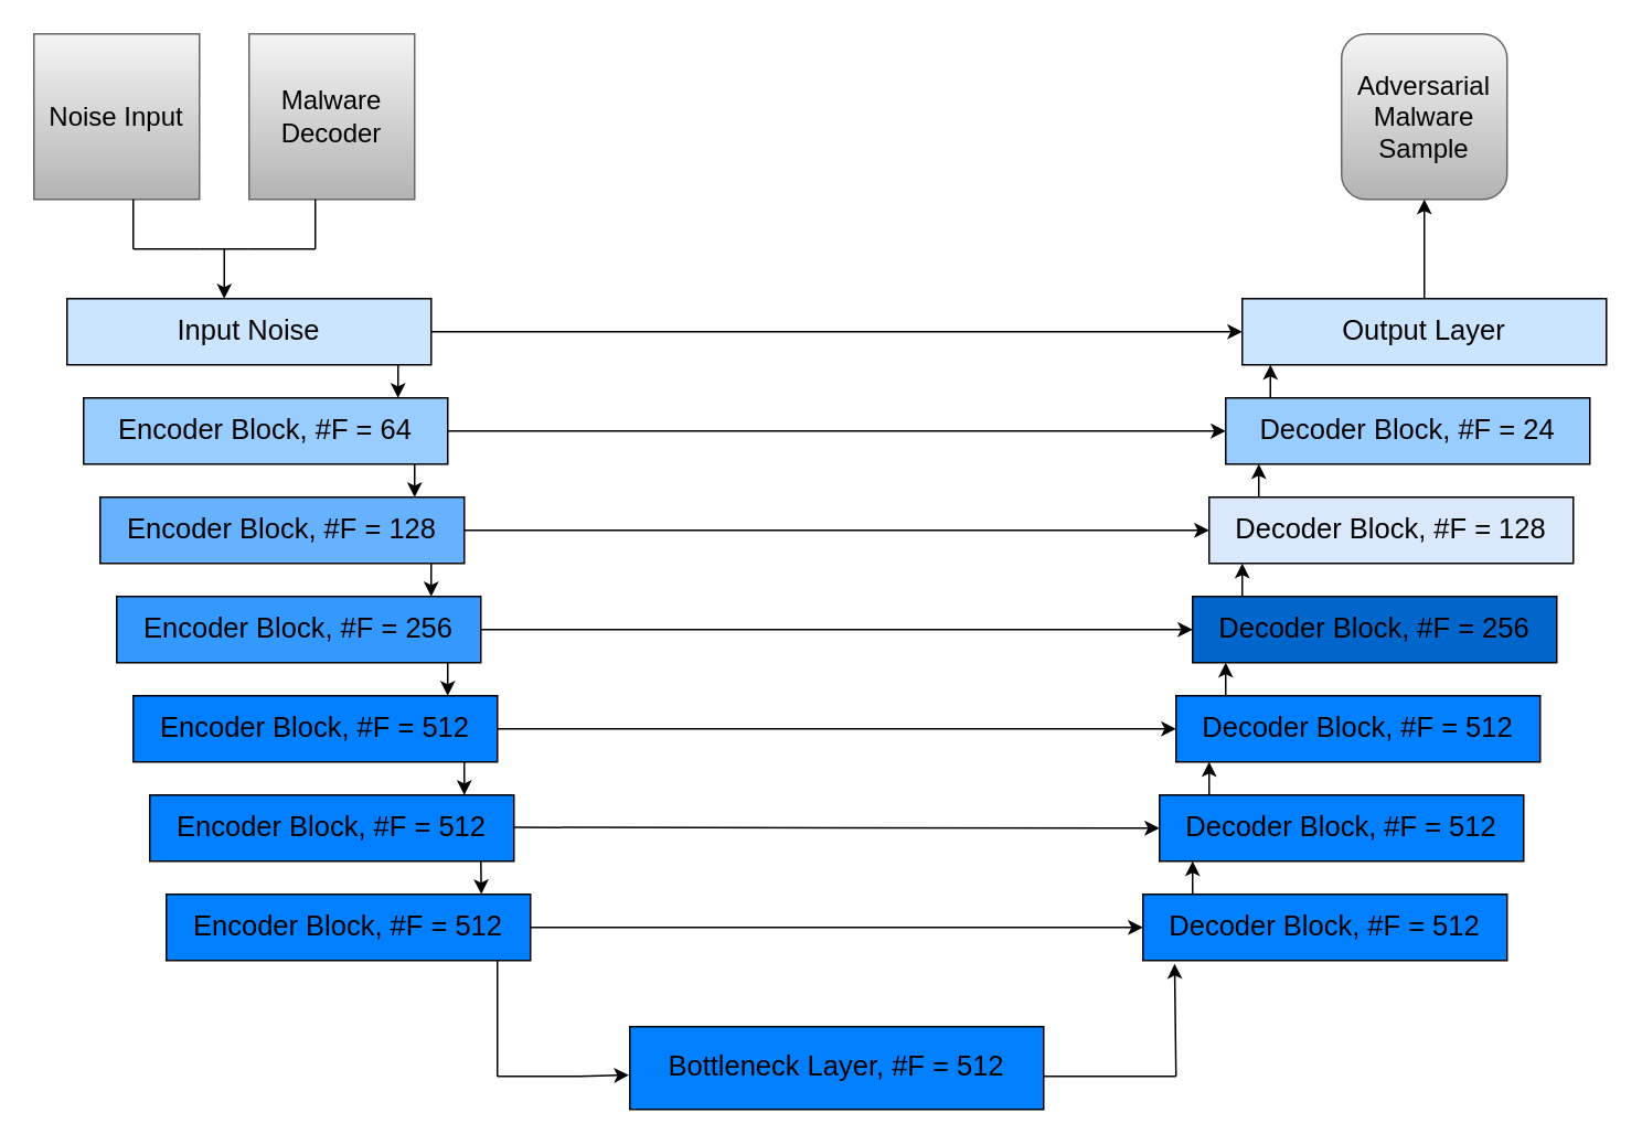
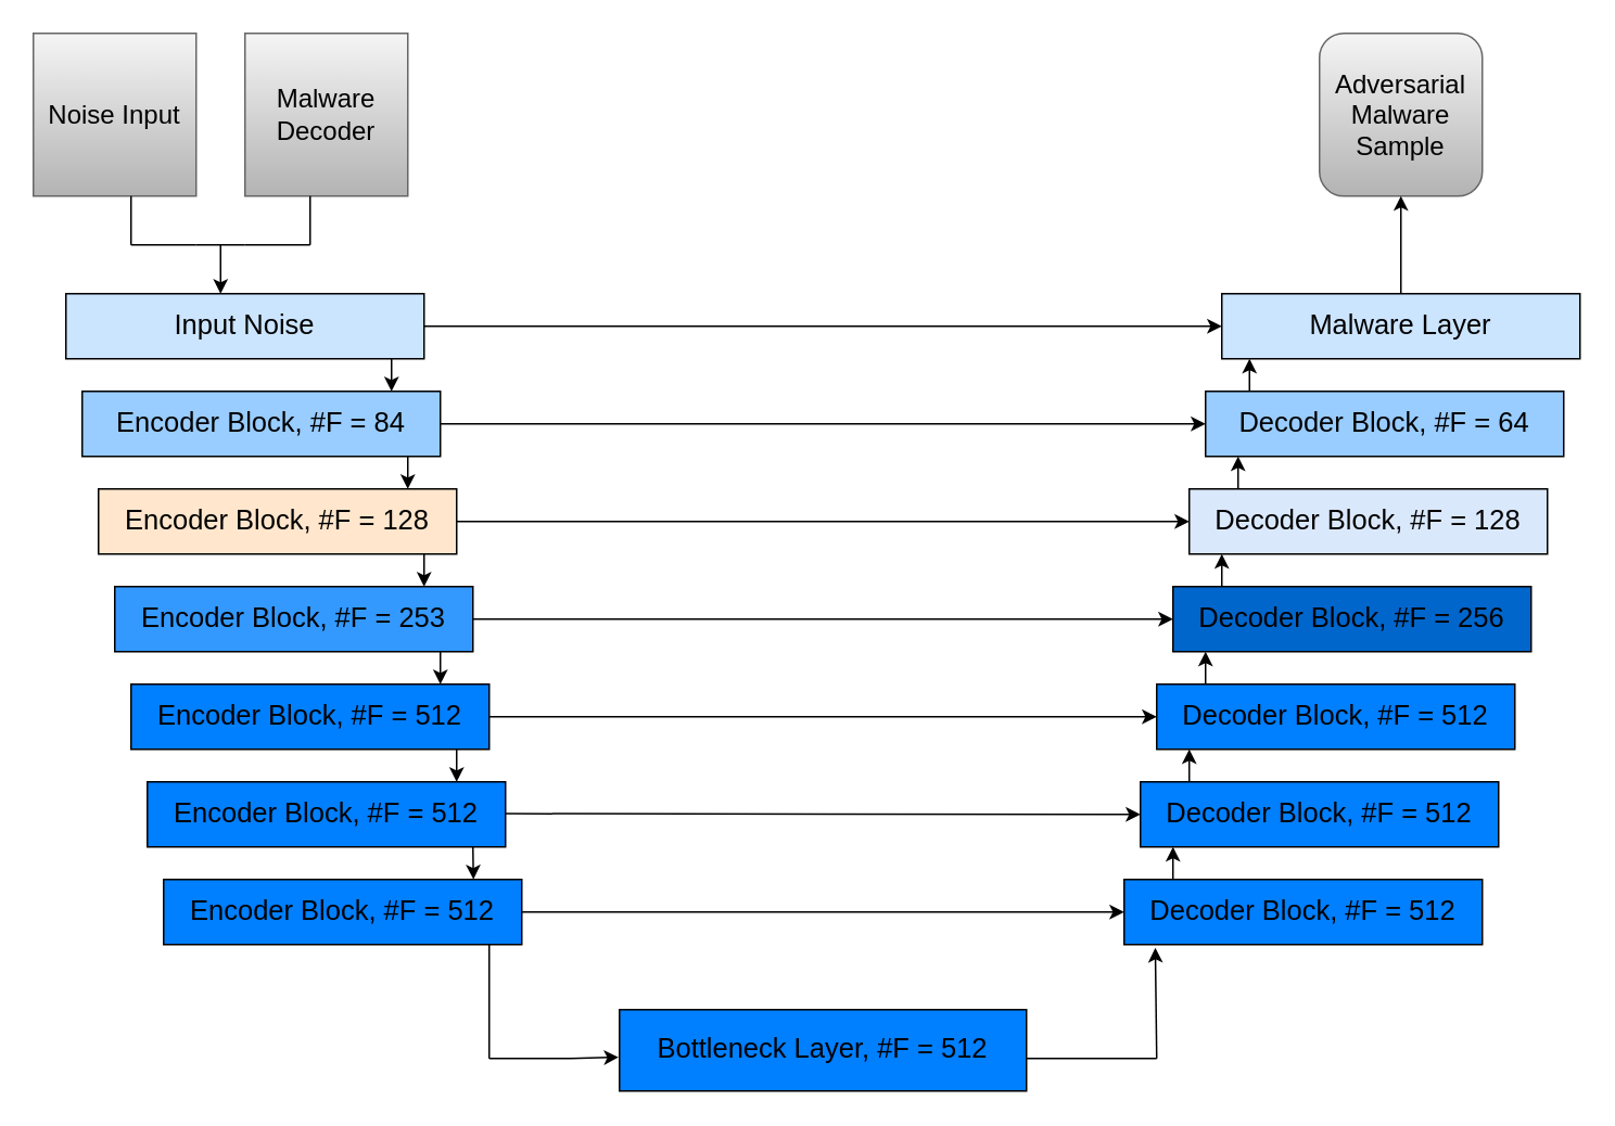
  <mxCell id="0" />
  <mxCell id="1" parent="0" />
  <mxCell id="2" value="&lt;font style=&quot;font-size: 16px;&quot;&gt;Noise Input&lt;/font&gt;" style="rounded=0;whiteSpace=wrap;html=1;fillColor=#f5f5f5;gradientColor=#b3b3b3;strokeColor=#666666;" parent="1" vertex="1"><mxGeometry x="20" y="20" width="100" height="100" as="geometry" /></mxCell>
  <mxCell id="3" value="&lt;font style=&quot;font-size: 16px;&quot;&gt;Malware Decoder&lt;/font&gt;" style="rounded=0;whiteSpace=wrap;html=1;fillColor=#f5f5f5;gradientColor=#b3b3b3;strokeColor=#666666;" parent="1" vertex="1"><mxGeometry x="150" y="20" width="100" height="100" as="geometry" /></mxCell>
  <mxCell id="4" value="&lt;font style=&quot;font-size: 17px;&quot;&gt;Input Noise&lt;/font&gt;" style="rounded=0;whiteSpace=wrap;html=1;fillColor=#CCE5FF;" parent="1" vertex="1"><mxGeometry x="40" y="180" width="220" height="40" as="geometry" /></mxCell>
  <mxCell id="5" value="" style="endArrow=none;html=1;rounded=0;" parent="1" edge="1"><mxGeometry width="50" height="50" relative="1" as="geometry"><mxPoint x="80" y="150" as="sourcePoint" /><mxPoint x="80" y="120" as="targetPoint" /></mxGeometry></mxCell>
  <mxCell id="6" value="" style="endArrow=none;html=1;rounded=0;" parent="1" edge="1"><mxGeometry width="50" height="50" relative="1" as="geometry"><mxPoint x="190" y="150" as="sourcePoint" /><mxPoint x="190" y="120" as="targetPoint" /></mxGeometry></mxCell>
  <mxCell id="7" value="" style="endArrow=none;html=1;rounded=0;" parent="1" edge="1"><mxGeometry width="50" height="50" relative="1" as="geometry"><mxPoint x="80" y="150" as="sourcePoint" /><mxPoint x="120" y="150" as="targetPoint" /></mxGeometry></mxCell>
  <mxCell id="8" value="" style="endArrow=none;html=1;rounded=0;" parent="1" edge="1"><mxGeometry width="50" height="50" relative="1" as="geometry"><mxPoint x="150" y="150" as="sourcePoint" /><mxPoint x="190" y="150" as="targetPoint" /></mxGeometry></mxCell>
  <mxCell id="9" value="" style="endArrow=none;html=1;rounded=0;" parent="1" edge="1"><mxGeometry width="50" height="50" relative="1" as="geometry"><mxPoint x="120" y="150" as="sourcePoint" /><mxPoint x="150" y="150" as="targetPoint" /></mxGeometry></mxCell>
- <mxCell id="10" value="&lt;span style=&quot;font-size: 17px;&quot;&gt;Encoder Block, #F = 64&lt;/span&gt;" style="rounded=0;whiteSpace=wrap;html=1;fillColor=#99CCFF;" vertex="1" parent="1"><mxGeometry x="50" y="240" width="220" height="40" as="geometry" /></mxCell>
- <mxCell id="11" value="&lt;span style=&quot;font-size: 17px;&quot;&gt;Encoder Block, #F = 128&lt;/span&gt;" style="rounded=0;whiteSpace=wrap;html=1;fillColor=#66B2FF;" vertex="1" parent="1"><mxGeometry x="60" y="300" width="220" height="40" as="geometry" /></mxCell>
- <mxCell id="12" value="&lt;span style=&quot;font-size: 17px;&quot;&gt;Encoder Block, #F = 256&lt;/span&gt;" style="rounded=0;whiteSpace=wrap;html=1;fillColor=#3399FF;" vertex="1" parent="1"><mxGeometry x="70" y="360" width="220" height="40" as="geometry" /></mxCell>
+ <mxCell id="10" value="&lt;span style=&quot;font-size: 17px;&quot;&gt;Encoder Block, #F = 84&lt;/span&gt;" style="rounded=0;whiteSpace=wrap;html=1;fillColor=#99CCFF;" vertex="1" parent="1"><mxGeometry x="50" y="240" width="220" height="40" as="geometry" /></mxCell>
+ <mxCell id="11" value="&lt;span style=&quot;font-size: 17px;&quot;&gt;Encoder Block, #F = 128&lt;/span&gt;" style="rounded=0;whiteSpace=wrap;html=1;fillColor=#ffe6cc;" vertex="1" parent="1"><mxGeometry x="60" y="300" width="220" height="40" as="geometry" /></mxCell>
+ <mxCell id="12" value="&lt;span style=&quot;font-size: 17px;&quot;&gt;Encoder Block, #F = 253&lt;/span&gt;" style="rounded=0;whiteSpace=wrap;html=1;fillColor=#3399FF;" vertex="1" parent="1"><mxGeometry x="70" y="360" width="220" height="40" as="geometry" /></mxCell>
  <mxCell id="13" value="&lt;span style=&quot;font-size: 17px;&quot;&gt;Encoder Block, #F = 512&lt;/span&gt;" style="rounded=0;whiteSpace=wrap;html=1;fillColor=#007FFF;" vertex="1" parent="1"><mxGeometry x="80" y="420" width="220" height="40" as="geometry" /></mxCell>
  <mxCell id="14" value="&lt;span style=&quot;font-size: 17px;&quot;&gt;Encoder Block, #F = 512&lt;/span&gt;" style="rounded=0;whiteSpace=wrap;html=1;fillColor=#007FFF;" vertex="1" parent="1"><mxGeometry x="90" y="480" width="220" height="40" as="geometry" /></mxCell>
  <mxCell id="15" value="&lt;span style=&quot;font-size: 17px;&quot;&gt;Encoder Block, #F = 512&lt;/span&gt;" style="rounded=0;whiteSpace=wrap;html=1;fillColor=#007FFF;" vertex="1" parent="1"><mxGeometry x="100" y="540" width="220" height="40" as="geometry" /></mxCell>
  <mxCell id="16" value="&lt;span style=&quot;font-size: 17px;&quot;&gt;Bottleneck Layer, #F = 512&lt;/span&gt;" style="rounded=0;whiteSpace=wrap;html=1;fillColor=#007fff;" vertex="1" parent="1"><mxGeometry x="380" y="620" width="250" height="50" as="geometry" /></mxCell>
  <mxCell id="17" value="&lt;span style=&quot;font-size: 17px;&quot;&gt;Decoder Block, #F = 512&lt;/span&gt;" style="rounded=0;whiteSpace=wrap;html=1;fillColor=#007FFF;" vertex="1" parent="1"><mxGeometry x="690" y="540" width="220" height="40" as="geometry" /></mxCell>
  <mxCell id="18" value="&lt;span style=&quot;font-size: 17px;&quot;&gt;Decoder Block, #F = 512&lt;/span&gt;" style="rounded=0;whiteSpace=wrap;html=1;fillColor=#007FFF;" vertex="1" parent="1"><mxGeometry x="700" y="480" width="220" height="40" as="geometry" /></mxCell>
  <mxCell id="19" value="&lt;span style=&quot;font-size: 17px;&quot;&gt;Decoder Block, #F = 512&lt;/span&gt;" style="rounded=0;whiteSpace=wrap;html=1;fillColor=#007FFF;" vertex="1" parent="1"><mxGeometry x="710" y="420" width="220" height="40" as="geometry" /></mxCell>
  <mxCell id="20" value="&lt;span style=&quot;font-size: 17px;&quot;&gt;Decoder Block, #F = 256&lt;/span&gt;" style="rounded=0;whiteSpace=wrap;html=1;fillColor=#0066cc;" vertex="1" parent="1"><mxGeometry x="720" y="360" width="220" height="40" as="geometry" /></mxCell>
  <mxCell id="21" value="&lt;span style=&quot;font-size: 17px;&quot;&gt;Decoder Block, #F = 128&lt;/span&gt;" style="rounded=0;whiteSpace=wrap;html=1;fillColor=#dae8fc;" vertex="1" parent="1"><mxGeometry x="730" y="300" width="220" height="40" as="geometry" /></mxCell>
- <mxCell id="22" value="&lt;span style=&quot;font-size: 17px;&quot;&gt;Decoder Block, #F = 24&lt;/span&gt;" style="rounded=0;whiteSpace=wrap;html=1;fillColor=#99CCFF;" vertex="1" parent="1"><mxGeometry x="740" y="240" width="220" height="40" as="geometry" /></mxCell>
- <mxCell id="23" value="&lt;span style=&quot;font-size: 17px;&quot;&gt;Output Layer&lt;/span&gt;" style="rounded=0;whiteSpace=wrap;html=1;fillColor=#CCE5FF;" vertex="1" parent="1"><mxGeometry x="750" y="180" width="220" height="40" as="geometry" /></mxCell>
+ <mxCell id="22" value="&lt;span style=&quot;font-size: 17px;&quot;&gt;Decoder Block, #F = 64&lt;/span&gt;" style="rounded=0;whiteSpace=wrap;html=1;fillColor=#99CCFF;" vertex="1" parent="1"><mxGeometry x="740" y="240" width="220" height="40" as="geometry" /></mxCell>
+ <mxCell id="23" value="&lt;span style=&quot;font-size: 17px;&quot;&gt;Malware Layer&lt;/span&gt;" style="rounded=0;whiteSpace=wrap;html=1;fillColor=#CCE5FF;" vertex="1" parent="1"><mxGeometry x="750" y="180" width="220" height="40" as="geometry" /></mxCell>
  <mxCell id="24" value="&lt;font style=&quot;font-size: 16px;&quot;&gt;Adversarial Malware Sample&lt;/font&gt;" style="whiteSpace=wrap;html=1;fillColor=#f5f5f5;gradientColor=#b3b3b3;strokeColor=#666666;rounded=1;" vertex="1" parent="1"><mxGeometry x="810" y="20" width="100" height="100" as="geometry" /></mxCell>
  <mxCell id="25" value="" style="endArrow=classic;html=1;rounded=0;" edge="1" parent="1"><mxGeometry width="50" height="50" relative="1" as="geometry"><mxPoint x="135" y="150" as="sourcePoint" /><mxPoint x="135" y="180" as="targetPoint" /></mxGeometry></mxCell>
  <mxCell id="26" value="" style="endArrow=classic;html=1;rounded=0;entryX=0.865;entryY=-0.001;entryDx=0;entryDy=0;entryPerimeter=0;" edge="1" parent="1" target="15"><mxGeometry width="50" height="50" relative="1" as="geometry"><mxPoint x="290" y="520" as="sourcePoint" /><mxPoint x="340" y="470" as="targetPoint" /></mxGeometry></mxCell>
  <mxCell id="27" value="" style="endArrow=classic;html=1;rounded=0;entryX=0.865;entryY=-0.001;entryDx=0;entryDy=0;entryPerimeter=0;" edge="1" parent="1"><mxGeometry width="50" height="50" relative="1" as="geometry"><mxPoint x="280" y="460" as="sourcePoint" /><mxPoint x="280" y="480" as="targetPoint" /></mxGeometry></mxCell>
  <mxCell id="28" value="" style="endArrow=classic;html=1;rounded=0;entryX=0.865;entryY=-0.001;entryDx=0;entryDy=0;entryPerimeter=0;" edge="1" parent="1"><mxGeometry width="50" height="50" relative="1" as="geometry"><mxPoint x="270" y="400" as="sourcePoint" /><mxPoint x="270" y="420" as="targetPoint" /></mxGeometry></mxCell>
  <mxCell id="29" value="" style="endArrow=classic;html=1;rounded=0;entryX=0.865;entryY=-0.001;entryDx=0;entryDy=0;entryPerimeter=0;" edge="1" parent="1"><mxGeometry width="50" height="50" relative="1" as="geometry"><mxPoint x="260" y="340" as="sourcePoint" /><mxPoint x="260" y="360" as="targetPoint" /></mxGeometry></mxCell>
  <mxCell id="30" value="" style="endArrow=classic;html=1;rounded=0;entryX=0.865;entryY=-0.001;entryDx=0;entryDy=0;entryPerimeter=0;" edge="1" parent="1"><mxGeometry width="50" height="50" relative="1" as="geometry"><mxPoint x="250" y="280" as="sourcePoint" /><mxPoint x="250" y="300" as="targetPoint" /></mxGeometry></mxCell>
  <mxCell id="31" value="" style="endArrow=classic;html=1;rounded=0;entryX=0.865;entryY=-0.001;entryDx=0;entryDy=0;entryPerimeter=0;" edge="1" parent="1"><mxGeometry width="50" height="50" relative="1" as="geometry"><mxPoint x="240" y="220" as="sourcePoint" /><mxPoint x="240" y="240" as="targetPoint" /><Array as="points"><mxPoint x="240" y="230" /></Array></mxGeometry></mxCell>
  <mxCell id="32" value="" style="endArrow=classic;html=1;rounded=0;entryX=0.865;entryY=-0.001;entryDx=0;entryDy=0;entryPerimeter=0;" edge="1" parent="1"><mxGeometry width="50" height="50" relative="1" as="geometry"><mxPoint x="720" y="540" as="sourcePoint" /><mxPoint x="720" y="520" as="targetPoint" /></mxGeometry></mxCell>
  <mxCell id="33" value="" style="endArrow=classic;html=1;rounded=0;entryX=0.865;entryY=-0.001;entryDx=0;entryDy=0;entryPerimeter=0;" edge="1" parent="1"><mxGeometry width="50" height="50" relative="1" as="geometry"><mxPoint x="730" y="480" as="sourcePoint" /><mxPoint x="730" y="460" as="targetPoint" /></mxGeometry></mxCell>
  <mxCell id="34" value="" style="endArrow=classic;html=1;rounded=0;entryX=0.865;entryY=-0.001;entryDx=0;entryDy=0;entryPerimeter=0;" edge="1" parent="1"><mxGeometry width="50" height="50" relative="1" as="geometry"><mxPoint x="740" y="420" as="sourcePoint" /><mxPoint x="740" y="400" as="targetPoint" /></mxGeometry></mxCell>
  <mxCell id="35" value="" style="endArrow=classic;html=1;rounded=0;entryX=0.865;entryY=-0.001;entryDx=0;entryDy=0;entryPerimeter=0;" edge="1" parent="1"><mxGeometry width="50" height="50" relative="1" as="geometry"><mxPoint x="750" y="360" as="sourcePoint" /><mxPoint x="750" y="340" as="targetPoint" /></mxGeometry></mxCell>
  <mxCell id="36" value="" style="endArrow=classic;html=1;rounded=0;entryX=0.865;entryY=-0.001;entryDx=0;entryDy=0;entryPerimeter=0;" edge="1" parent="1"><mxGeometry width="50" height="50" relative="1" as="geometry"><mxPoint x="760" y="300" as="sourcePoint" /><mxPoint x="760" y="280" as="targetPoint" /></mxGeometry></mxCell>
  <mxCell id="37" value="" style="endArrow=classic;html=1;rounded=0;entryX=0.865;entryY=-0.001;entryDx=0;entryDy=0;entryPerimeter=0;" edge="1" parent="1"><mxGeometry width="50" height="50" relative="1" as="geometry"><mxPoint x="767" y="240" as="sourcePoint" /><mxPoint x="767" y="220" as="targetPoint" /></mxGeometry></mxCell>
  <mxCell id="38" value="" style="endArrow=classic;html=1;rounded=0;entryX=0.5;entryY=1;entryDx=0;entryDy=0;" edge="1" parent="1" target="24"><mxGeometry width="50" height="50" relative="1" as="geometry"><mxPoint x="860" y="180" as="sourcePoint" /><mxPoint x="910" y="130" as="targetPoint" /></mxGeometry></mxCell>
  <mxCell id="39" value="" style="endArrow=classic;html=1;rounded=0;entryX=-0.002;entryY=0.585;entryDx=0;entryDy=0;entryPerimeter=0;" edge="1" parent="1" target="16"><mxGeometry width="50" height="50" relative="1" as="geometry"><mxPoint x="300" y="650" as="sourcePoint" /><mxPoint x="350" y="590" as="targetPoint" /><Array as="points"><mxPoint x="350" y="650" /></Array></mxGeometry></mxCell>
  <mxCell id="40" value="" style="endArrow=none;html=1;rounded=0;" edge="1" parent="1"><mxGeometry width="50" height="50" relative="1" as="geometry"><mxPoint x="300" y="650" as="sourcePoint" /><mxPoint x="300" y="580" as="targetPoint" /></mxGeometry></mxCell>
  <mxCell id="41" value="" style="endArrow=none;html=1;rounded=0;" edge="1" parent="1"><mxGeometry width="50" height="50" relative="1" as="geometry"><mxPoint x="630" y="650" as="sourcePoint" /><mxPoint x="710" y="650" as="targetPoint" /></mxGeometry></mxCell>
  <mxCell id="42" value="" style="endArrow=classic;html=1;rounded=0;entryX=0.087;entryY=1.05;entryDx=0;entryDy=0;entryPerimeter=0;" edge="1" parent="1" target="17"><mxGeometry width="50" height="50" relative="1" as="geometry"><mxPoint x="710" y="650" as="sourcePoint" /><mxPoint x="760" y="600" as="targetPoint" /></mxGeometry></mxCell>
  <mxCell id="43" value="" style="endArrow=classic;html=1;rounded=0;entryX=0;entryY=0.5;entryDx=0;entryDy=0;" edge="1" parent="1" target="17"><mxGeometry width="50" height="50" relative="1" as="geometry"><mxPoint x="320" y="560" as="sourcePoint" /><mxPoint x="370" y="510" as="targetPoint" /></mxGeometry></mxCell>
  <mxCell id="44" value="" style="endArrow=classic;html=1;rounded=0;entryX=0;entryY=0.5;entryDx=0;entryDy=0;" edge="1" parent="1" target="18"><mxGeometry width="50" height="50" relative="1" as="geometry"><mxPoint x="310" y="499.55" as="sourcePoint" /><mxPoint x="680" y="499.55" as="targetPoint" /></mxGeometry></mxCell>
  <mxCell id="45" value="" style="endArrow=classic;html=1;rounded=0;entryX=0;entryY=0.5;entryDx=0;entryDy=0;" edge="1" parent="1" target="19"><mxGeometry width="50" height="50" relative="1" as="geometry"><mxPoint x="300" y="440" as="sourcePoint" /><mxPoint x="350" y="390" as="targetPoint" /></mxGeometry></mxCell>
  <mxCell id="46" value="" style="endArrow=classic;html=1;rounded=0;entryX=0;entryY=0.5;entryDx=0;entryDy=0;" edge="1" parent="1" target="20"><mxGeometry width="50" height="50" relative="1" as="geometry"><mxPoint x="290" y="380" as="sourcePoint" /><mxPoint x="340" y="330" as="targetPoint" /></mxGeometry></mxCell>
  <mxCell id="47" value="" style="endArrow=classic;html=1;rounded=0;entryX=0;entryY=0.5;entryDx=0;entryDy=0;" edge="1" parent="1" target="21"><mxGeometry width="50" height="50" relative="1" as="geometry"><mxPoint x="280" y="320" as="sourcePoint" /><mxPoint x="330" y="270" as="targetPoint" /></mxGeometry></mxCell>
  <mxCell id="48" value="" style="endArrow=classic;html=1;rounded=0;entryX=0;entryY=0.5;entryDx=0;entryDy=0;" edge="1" parent="1" target="22"><mxGeometry width="50" height="50" relative="1" as="geometry"><mxPoint x="270" y="260" as="sourcePoint" /><mxPoint x="320" y="210" as="targetPoint" /></mxGeometry></mxCell>
  <mxCell id="49" value="" style="endArrow=classic;html=1;rounded=0;entryX=0;entryY=0.5;entryDx=0;entryDy=0;" edge="1" parent="1" target="23"><mxGeometry width="50" height="50" relative="1" as="geometry"><mxPoint x="260" y="200" as="sourcePoint" /><mxPoint x="310" y="150" as="targetPoint" /></mxGeometry></mxCell>
